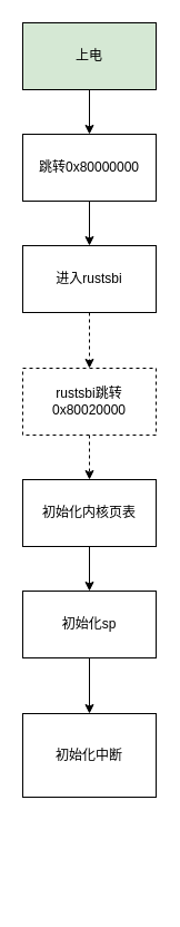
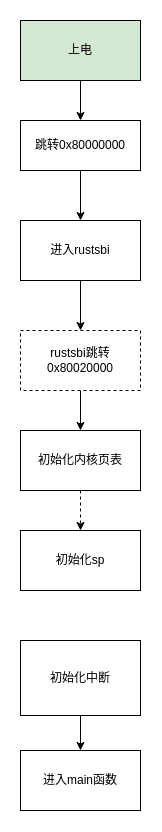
  <mxCell id="0" />
  <mxCell id="1" parent="0" />
  <mxCell id="2" style="edgeStyle=orthogonalEdgeStyle;rounded=0;orthogonalLoop=1;jettySize=auto;html=1;entryX=0.5;entryY=0;entryDx=0;entryDy=0;" edge="1" parent="1" source="3" target="5"><mxGeometry relative="1" as="geometry" /></mxCell>
  <mxCell id="3" value="上电" style="rounded=0;whiteSpace=wrap;html=1;fillColor=#d5e8d4;" vertex="1" parent="1"><mxGeometry x="20" y="20" width="120" height="60" as="geometry" /></mxCell>
  <mxCell id="4" style="edgeStyle=orthogonalEdgeStyle;rounded=0;orthogonalLoop=1;jettySize=auto;html=1;entryX=0.5;entryY=0;entryDx=0;entryDy=0;" edge="1" parent="1" source="5" target="7"><mxGeometry relative="1" as="geometry" /></mxCell>
- <mxCell id="5" value="跳转0x80000000" style="rounded=0;whiteSpace=wrap;html=1;" vertex="1" parent="1"><mxGeometry x="20" y="120" width="120" height="60" as="geometry" /></mxCell>
- <mxCell id="6" style="edgeStyle=orthogonalEdgeStyle;rounded=0;orthogonalLoop=1;jettySize=auto;html=1;entryX=0.5;entryY=0;entryDx=0;entryDy=0;dashed=1;" edge="1" parent="1" source="7" target="9"><mxGeometry relative="1" as="geometry" /></mxCell>
+ <mxCell id="5" value="跳转0x80000000" style="rounded=0;whiteSpace=wrap;html=1;" vertex="1" parent="1"><mxGeometry x="20" y="120" width="120" height="50" as="geometry" /></mxCell>
+ <mxCell id="6" style="edgeStyle=orthogonalEdgeStyle;rounded=0;orthogonalLoop=1;jettySize=auto;html=1;entryX=0.5;entryY=0;entryDx=0;entryDy=0;" edge="1" parent="1" source="7" target="9"><mxGeometry relative="1" as="geometry" /></mxCell>
  <mxCell id="7" value="进入rustsbi" style="rounded=0;whiteSpace=wrap;html=1;" vertex="1" parent="1"><mxGeometry x="20" y="220" width="120" height="60" as="geometry" /></mxCell>
- <mxCell id="8" style="edgeStyle=orthogonalEdgeStyle;rounded=0;orthogonalLoop=1;jettySize=auto;html=1;entryX=0.5;entryY=0;entryDx=0;entryDy=0;dashed=1;" edge="1" parent="1" source="9" target="11"><mxGeometry relative="1" as="geometry" /></mxCell>
+ <mxCell id="8" style="edgeStyle=orthogonalEdgeStyle;rounded=0;orthogonalLoop=1;jettySize=auto;html=1;entryX=0.5;entryY=0;entryDx=0;entryDy=0;" edge="1" parent="1" source="9" target="11"><mxGeometry relative="1" as="geometry" /></mxCell>
  <mxCell id="9" value="rustsbi跳转0x80020000" style="rounded=0;whiteSpace=wrap;html=1;dashed=1;" vertex="1" parent="1"><mxGeometry x="20" y="330" width="120" height="60" as="geometry" /></mxCell>
- <mxCell id="10" style="edgeStyle=orthogonalEdgeStyle;rounded=0;orthogonalLoop=1;jettySize=auto;html=1;entryX=0.5;entryY=0;entryDx=0;entryDy=0;" edge="1" parent="1" source="11" target="13"><mxGeometry relative="1" as="geometry" /></mxCell>
+ <mxCell id="10" style="edgeStyle=orthogonalEdgeStyle;rounded=0;orthogonalLoop=1;jettySize=auto;html=1;entryX=0.5;entryY=0;entryDx=0;entryDy=0;dashed=1;" edge="1" parent="1" source="11" target="13"><mxGeometry relative="1" as="geometry" /></mxCell>
  <mxCell id="11" value="初始化内核页表" style="rounded=0;whiteSpace=wrap;html=1;" vertex="1" parent="1"><mxGeometry x="20" y="430" width="120" height="60" as="geometry" /></mxCell>
- <mxCell id="12" style="edgeStyle=orthogonalEdgeStyle;rounded=0;orthogonalLoop=1;jettySize=auto;html=1;" edge="1" parent="1" source="13" target="15"><mxGeometry relative="1" as="geometry" /></mxCell>
  <mxCell id="13" value="初始化sp" style="rounded=0;whiteSpace=wrap;html=1;" vertex="1" parent="1"><mxGeometry x="20" y="530" width="120" height="60" as="geometry" /></mxCell>
+ <mxCell id="14" style="edgeStyle=orthogonalEdgeStyle;rounded=0;orthogonalLoop=1;jettySize=auto;html=1;entryX=0.5;entryY=0;entryDx=0;entryDy=0;" edge="1" parent="1" source="15" target="16"><mxGeometry relative="1" as="geometry" /></mxCell>
  <mxCell id="15" value="初始化中断" style="rounded=0;whiteSpace=wrap;html=1;" vertex="1" parent="1"><mxGeometry x="20" y="640" width="120" height="75" as="geometry" /></mxCell>
+ <mxCell id="16" value="进入main函数" style="rounded=0;whiteSpace=wrap;html=1;" vertex="1" parent="1"><mxGeometry x="20" y="750" width="120" height="60" as="geometry" /></mxCell>
